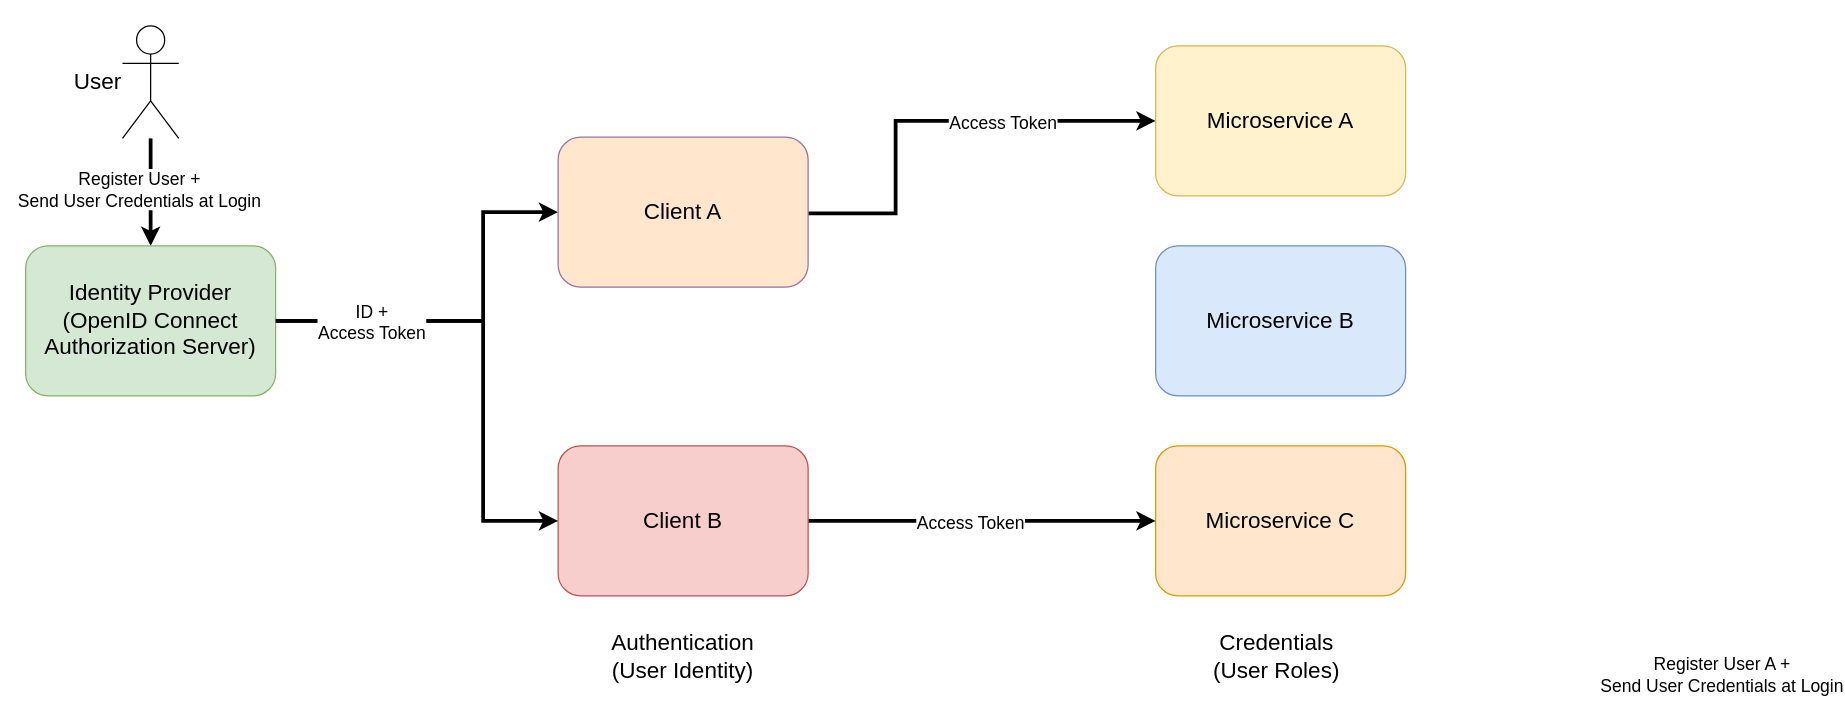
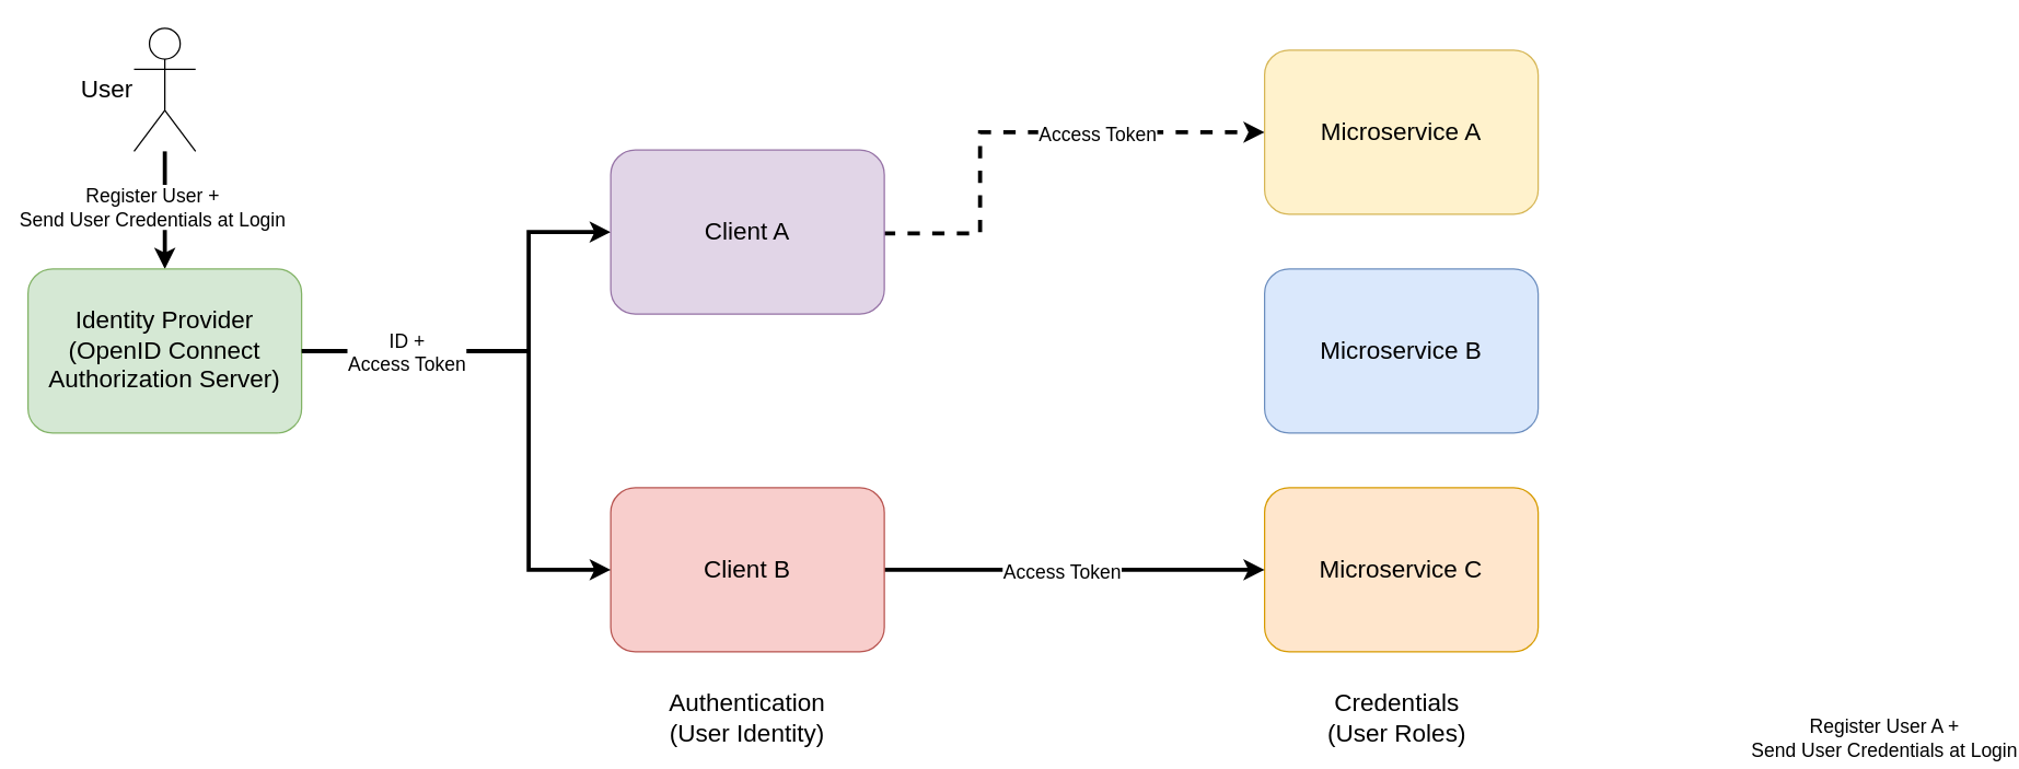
  <mxCell id="0" />
  <mxCell id="1" parent="0" />
- <mxCell id="2" style="edgeStyle=orthogonalEdgeStyle;rounded=0;orthogonalLoop=1;jettySize=auto;html=1;entryX=0;entryY=0.5;entryDx=0;entryDy=0;strokeWidth=3;exitX=1;exitY=0.5;exitDx=0;exitDy=0;" parent="1" source="13" target="5" edge="1"><mxGeometry relative="1" as="geometry"><mxPoint x="646" y="250" as="sourcePoint" /><mxPoint x="846" y="80.5" as="targetPoint" /><Array as="points"><mxPoint x="646" y="170" /><mxPoint x="716" y="170" /><mxPoint x="716" y="96" /></Array></mxGeometry></mxCell>
+ <mxCell id="2" style="edgeStyle=orthogonalEdgeStyle;rounded=0;orthogonalLoop=1;jettySize=auto;html=1;entryX=0;entryY=0.5;entryDx=0;entryDy=0;strokeWidth=3;exitX=1;exitY=0.5;exitDx=0;exitDy=0;dashed=1;" parent="1" source="13" target="5" edge="1"><mxGeometry relative="1" as="geometry"><mxPoint x="646" y="250" as="sourcePoint" /><mxPoint x="846" y="80.5" as="targetPoint" /><Array as="points"><mxPoint x="646" y="170" /><mxPoint x="716" y="170" /><mxPoint x="716" y="96" /></Array></mxGeometry></mxCell>
  <mxCell id="3" value="&lt;font style=&quot;font-size: 14px;&quot;&gt;Register User A + &lt;br&gt;Send User Credentials at Login&lt;/font&gt;" style="edgeLabel;html=1;align=center;verticalAlign=middle;resizable=0;points=[];" parent="2" vertex="1" connectable="0"><mxGeometry x="-0.07" y="1" relative="1" as="geometry"><mxPoint x="641" y="443" as="offset" /></mxGeometry></mxCell>
  <mxCell id="4" value="&lt;font style=&quot;font-size: 14px;&quot;&gt;Access Token&lt;/font&gt;" style="edgeLabel;html=1;align=center;verticalAlign=middle;resizable=0;points=[];" vertex="1" connectable="0" parent="2"><mxGeometry x="0.5" relative="1" as="geometry"><mxPoint x="-35" y="1" as="offset" /></mxGeometry></mxCell>
  <mxCell id="5" value="&lt;font style=&quot;font-size: 18px;&quot;&gt;Microservice A&lt;/font&gt;" style="rounded=1;whiteSpace=wrap;html=1;fillColor=#fff2cc;strokeColor=#d6b656;" parent="1" vertex="1"><mxGeometry x="924" y="36" width="200" height="120" as="geometry" /></mxCell>
  <mxCell id="6" value="&lt;font style=&quot;font-size: 18px;&quot;&gt;Microservice B&lt;/font&gt;" style="rounded=1;whiteSpace=wrap;html=1;fillColor=#dae8fc;strokeColor=#6c8ebf;" vertex="1" parent="1"><mxGeometry x="924" y="196" width="200" height="120" as="geometry" /></mxCell>
  <mxCell id="7" value="&lt;font style=&quot;font-size: 18px;&quot;&gt;Microservice C&lt;/font&gt;" style="rounded=1;whiteSpace=wrap;html=1;fillColor=#ffe6cc;strokeColor=#d79b00;" vertex="1" parent="1"><mxGeometry x="924" y="356" width="200" height="120" as="geometry" /></mxCell>
  <mxCell id="8" value="&lt;font style=&quot;font-size: 18px;&quot;&gt;User&lt;/font&gt;" style="shape=umlActor;verticalLabelPosition=middle;verticalAlign=middle;html=1;outlineConnect=0;labelPosition=left;align=right;" vertex="1" parent="1"><mxGeometry x="97.5" y="20" width="45" height="90" as="geometry" /></mxCell>
  <mxCell id="9" style="edgeStyle=orthogonalEdgeStyle;rounded=0;orthogonalLoop=1;jettySize=auto;html=1;strokeWidth=3;entryX=0.5;entryY=0;entryDx=0;entryDy=0;" edge="1" parent="1" source="8" target="12"><mxGeometry relative="1" as="geometry"><mxPoint x="120" y="150" as="sourcePoint" /><mxPoint x="180" y="256" as="targetPoint" /></mxGeometry></mxCell>
  <mxCell id="10" value="&lt;font style=&quot;font-size: 14px;&quot;&gt;Register User + &lt;br&gt;Send User Credentials at Login&lt;/font&gt;" style="edgeLabel;html=1;align=center;verticalAlign=middle;resizable=0;points=[];" vertex="1" connectable="0" parent="9"><mxGeometry x="-0.07" y="1" relative="1" as="geometry"><mxPoint x="-11" as="offset" /></mxGeometry></mxCell>
  <mxCell id="11" style="edgeStyle=orthogonalEdgeStyle;rounded=0;orthogonalLoop=1;jettySize=auto;html=1;entryX=0;entryY=0.5;entryDx=0;entryDy=0;strokeWidth=3;" edge="1" parent="1" source="12" target="13"><mxGeometry relative="1" as="geometry"><Array as="points"><mxPoint x="386" y="256" /><mxPoint x="386" y="169" /></Array></mxGeometry></mxCell>
  <mxCell id="12" value="&lt;font style=&quot;font-size: 18px;&quot;&gt;Identity Provider &lt;br&gt;(OpenID Connect Authorization Server)&lt;/font&gt;" style="rounded=1;whiteSpace=wrap;html=1;fillColor=#d5e8d4;strokeColor=#82b366;" vertex="1" parent="1"><mxGeometry x="20" y="196" width="200" height="120" as="geometry" /></mxCell>
- <mxCell id="13" value="&lt;font style=&quot;font-size: 18px;&quot;&gt;Client A&lt;/font&gt;" style="rounded=1;whiteSpace=wrap;html=1;fillColor=#ffe6cc;strokeColor=#9673a6;" vertex="1" parent="1"><mxGeometry x="446" y="109" width="200" height="120" as="geometry" /></mxCell>
+ <mxCell id="13" value="&lt;font style=&quot;font-size: 18px;&quot;&gt;Client A&lt;/font&gt;" style="rounded=1;whiteSpace=wrap;html=1;fillColor=#e1d5e7;strokeColor=#9673a6;" vertex="1" parent="1"><mxGeometry x="446" y="109" width="200" height="120" as="geometry" /></mxCell>
  <mxCell id="14" style="edgeStyle=orthogonalEdgeStyle;rounded=0;orthogonalLoop=1;jettySize=auto;html=1;entryX=0;entryY=0.5;entryDx=0;entryDy=0;strokeWidth=3;" edge="1" parent="1" source="16" target="7"><mxGeometry relative="1" as="geometry" /></mxCell>
  <mxCell id="15" value="&lt;font style=&quot;font-size: 14px;&quot;&gt;Access Token&lt;/font&gt;" style="edgeLabel;html=1;align=center;verticalAlign=middle;resizable=0;points=[];" vertex="1" connectable="0" parent="14"><mxGeometry x="-0.072" y="-1" relative="1" as="geometry"><mxPoint as="offset" /></mxGeometry></mxCell>
  <mxCell id="16" value="&lt;font style=&quot;font-size: 18px;&quot;&gt;Client B&lt;/font&gt;" style="rounded=1;whiteSpace=wrap;html=1;fillColor=#f8cecc;strokeColor=#b85450;" vertex="1" parent="1"><mxGeometry x="446" y="356" width="200" height="120" as="geometry" /></mxCell>
  <mxCell id="17" style="edgeStyle=orthogonalEdgeStyle;rounded=0;orthogonalLoop=1;jettySize=auto;html=1;entryX=0;entryY=0.5;entryDx=0;entryDy=0;strokeWidth=3;exitX=1;exitY=0.5;exitDx=0;exitDy=0;" edge="1" parent="1" source="12" target="16"><mxGeometry relative="1" as="geometry"><mxPoint x="316" y="266" as="sourcePoint" /><mxPoint x="456" y="179" as="targetPoint" /><Array as="points"><mxPoint x="386" y="256" /><mxPoint x="386" y="416" /></Array></mxGeometry></mxCell>
  <mxCell id="18" value="&lt;font style=&quot;font-size: 14px;&quot;&gt;ID + &lt;br&gt;Access Token&lt;/font&gt;" style="edgeLabel;html=1;align=center;verticalAlign=middle;resizable=0;points=[];" vertex="1" connectable="0" parent="17"><mxGeometry x="-0.633" relative="1" as="geometry"><mxPoint x="5" as="offset" /></mxGeometry></mxCell>
  <mxCell id="19" value="&lt;span style=&quot;font-size: 18px;&quot;&gt;Authentication &lt;br&gt;(User Identity)&lt;/span&gt;" style="text;html=1;strokeColor=none;fillColor=none;align=center;verticalAlign=middle;whiteSpace=wrap;rounded=0;" vertex="1" parent="1"><mxGeometry x="461" y="510" width="170" height="30" as="geometry" /></mxCell>
  <mxCell id="20" value="&lt;span style=&quot;font-size: 18px;&quot;&gt;Credentials&lt;br&gt;(User Roles)&lt;/span&gt;" style="text;html=1;strokeColor=none;fillColor=none;align=center;verticalAlign=middle;whiteSpace=wrap;rounded=0;" vertex="1" parent="1"><mxGeometry x="936" y="510" width="170" height="30" as="geometry" /></mxCell>
